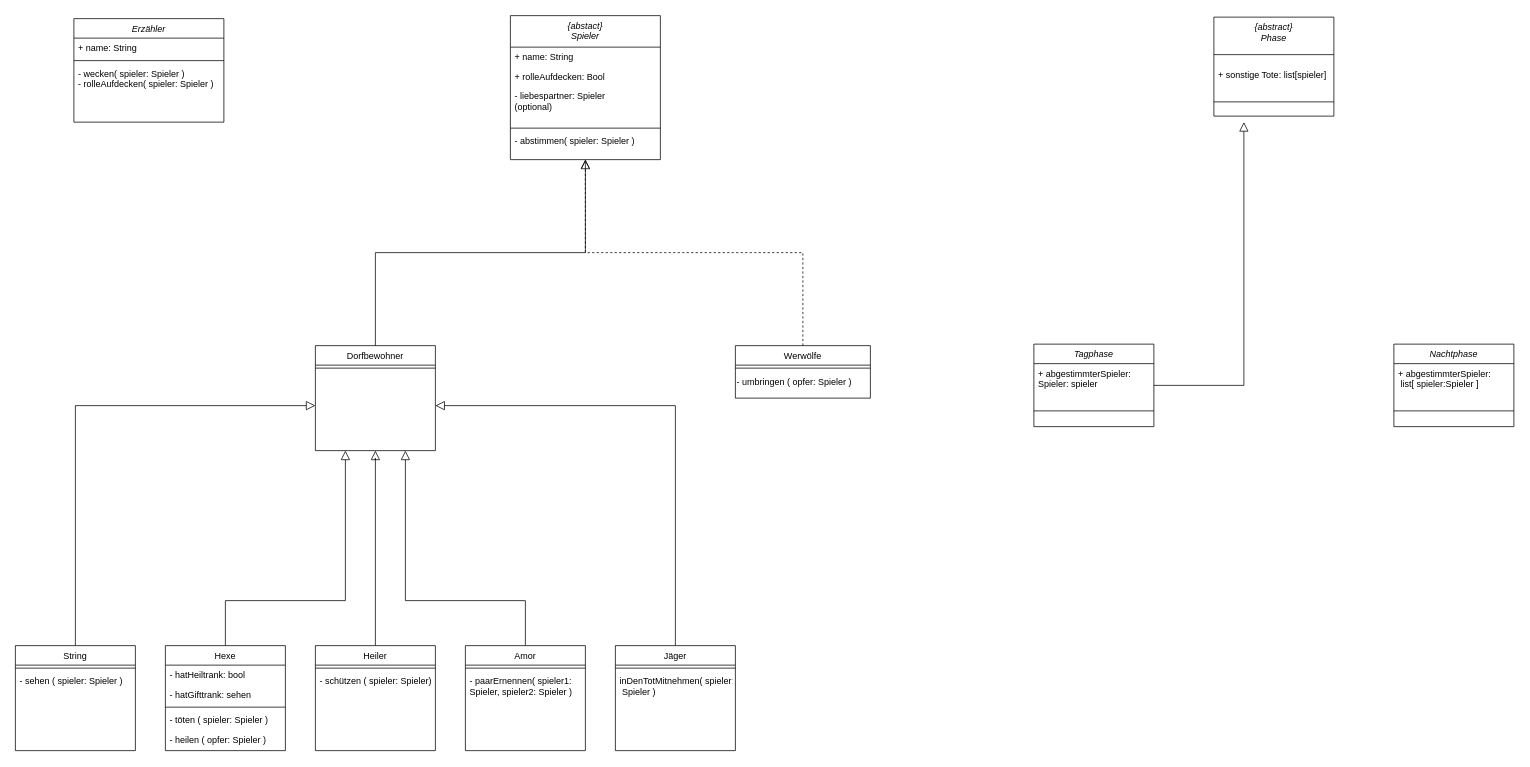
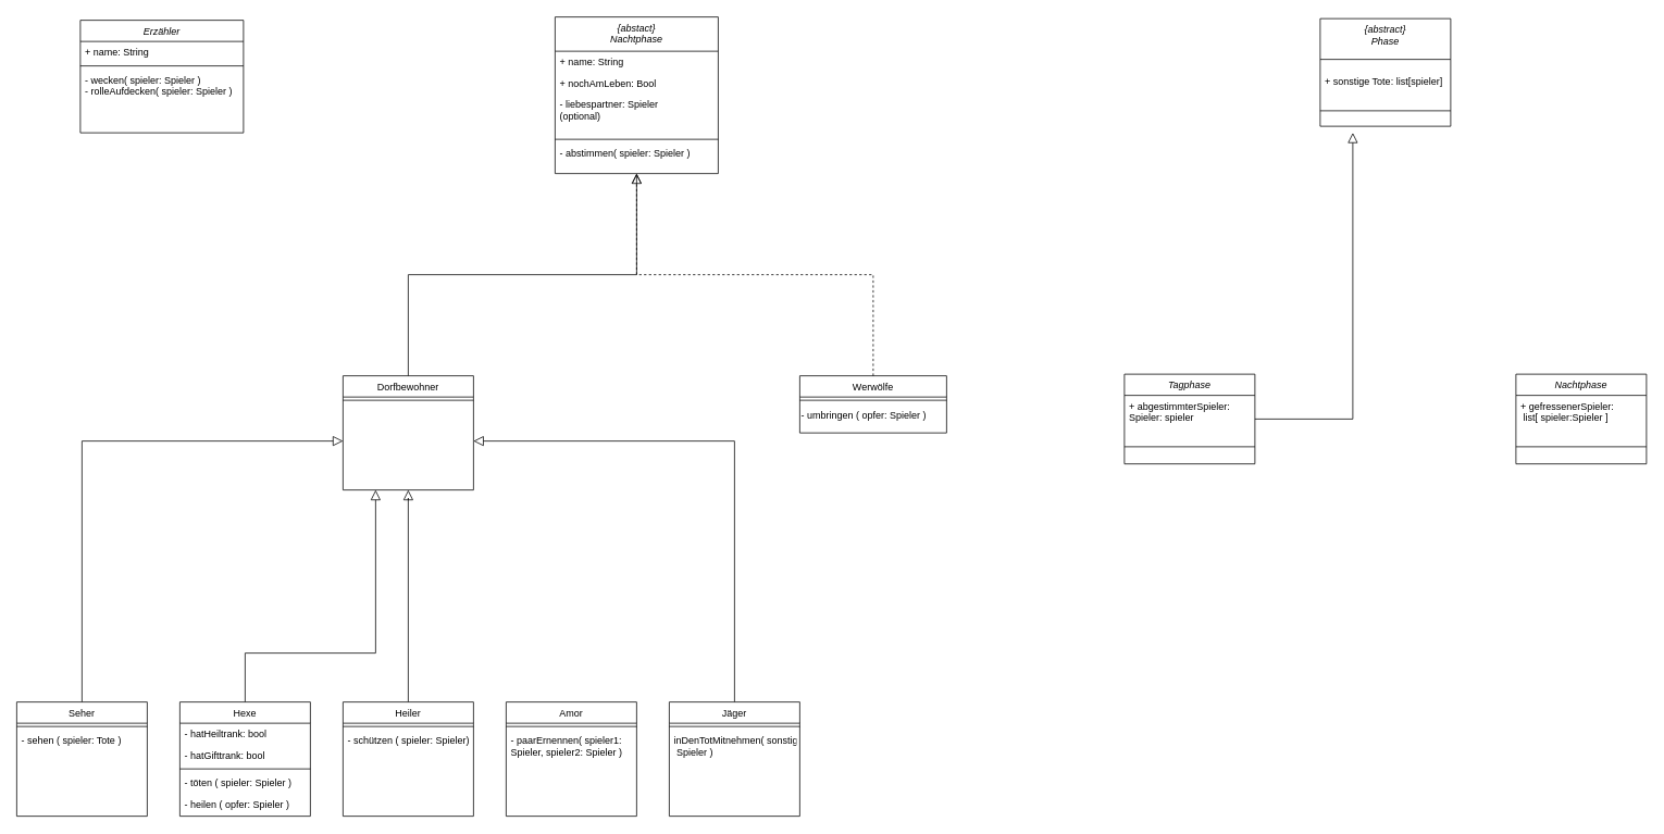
  <mxCell id="0" />
  <mxCell id="1" parent="0" />
- <mxCell id="2" value="{abstact}&#10;Spieler&#10;" style="swimlane;fontStyle=2;align=center;verticalAlign=top;childLayout=stackLayout;horizontal=1;startSize=42;horizontalStack=0;resizeParent=1;resizeLast=0;collapsible=1;marginBottom=0;rounded=0;shadow=0;strokeWidth=1;" parent="1" vertex="1"><mxGeometry x="680" y="20" width="200" height="192" as="geometry"><mxRectangle x="380" y="78" width="160" height="26" as="alternateBounds" /></mxGeometry></mxCell>
+ <mxCell id="2" value="{abstact}&#10;Nachtphase&#10;" style="swimlane;fontStyle=2;align=center;verticalAlign=top;childLayout=stackLayout;horizontal=1;startSize=42;horizontalStack=0;resizeParent=1;resizeLast=0;collapsible=1;marginBottom=0;rounded=0;shadow=0;strokeWidth=1;" parent="1" vertex="1"><mxGeometry x="680" y="20" width="200" height="192" as="geometry"><mxRectangle x="380" y="78" width="160" height="26" as="alternateBounds" /></mxGeometry></mxCell>
  <mxCell id="3" value="+ name: String" style="text;align=left;verticalAlign=top;spacingLeft=4;spacingRight=4;overflow=hidden;rotatable=0;points=[[0,0.5],[1,0.5]];portConstraint=eastwest;" parent="2" vertex="1"><mxGeometry y="42" width="200" height="26" as="geometry" /></mxCell>
- <mxCell id="4" value="+ rolleAufdecken: Bool" style="text;align=left;verticalAlign=top;spacingLeft=4;spacingRight=4;overflow=hidden;rotatable=0;points=[[0,0.5],[1,0.5]];portConstraint=eastwest;rounded=0;shadow=0;html=0;" parent="2" vertex="1"><mxGeometry y="68" width="200" height="26" as="geometry" /></mxCell>
+ <mxCell id="4" value="+ nochAmLeben: Bool" style="text;align=left;verticalAlign=top;spacingLeft=4;spacingRight=4;overflow=hidden;rotatable=0;points=[[0,0.5],[1,0.5]];portConstraint=eastwest;rounded=0;shadow=0;html=0;" parent="2" vertex="1"><mxGeometry y="68" width="200" height="26" as="geometry" /></mxCell>
  <mxCell id="5" value="- liebespartner: Spieler &#10;(optional) &#10;" style="text;align=left;verticalAlign=top;spacingLeft=4;spacingRight=4;overflow=hidden;rotatable=0;points=[[0,0.5],[1,0.5]];portConstraint=eastwest;rounded=0;shadow=0;html=0;" parent="2" vertex="1"><mxGeometry y="94" width="200" height="52" as="geometry" /></mxCell>
  <mxCell id="6" value="" style="line;html=1;strokeWidth=1;align=left;verticalAlign=middle;spacingTop=-1;spacingLeft=3;spacingRight=3;rotatable=0;labelPosition=right;points=[];portConstraint=eastwest;" parent="2" vertex="1"><mxGeometry y="146" width="200" height="8" as="geometry" /></mxCell>
  <mxCell id="7" value="- abstimmen( spieler: Spieler )&#10;&#10;&#10;" style="text;align=left;verticalAlign=top;spacingLeft=4;spacingRight=4;overflow=hidden;rotatable=0;points=[[0,0.5],[1,0.5]];portConstraint=eastwest;" parent="2" vertex="1"><mxGeometry y="154" width="200" height="38" as="geometry" /></mxCell>
  <mxCell id="8" value="Dorfbewohner" style="swimlane;fontStyle=0;align=center;verticalAlign=top;childLayout=stackLayout;horizontal=1;startSize=26;horizontalStack=0;resizeParent=1;resizeLast=0;collapsible=1;marginBottom=0;rounded=0;shadow=0;strokeWidth=1;" parent="1" vertex="1"><mxGeometry x="420" y="460" width="160" height="140" as="geometry"><mxRectangle x="130" y="380" width="160" height="26" as="alternateBounds" /></mxGeometry></mxCell>
  <mxCell id="9" value="" style="line;html=1;strokeWidth=1;align=left;verticalAlign=middle;spacingTop=-1;spacingLeft=3;spacingRight=3;rotatable=0;labelPosition=right;points=[];portConstraint=eastwest;" parent="8" vertex="1"><mxGeometry y="26" width="160" height="8" as="geometry" /></mxCell>
  <mxCell id="10" value="" style="endArrow=open;endSize=10;endFill=0;shadow=0;strokeWidth=1;rounded=0;curved=0;edgeStyle=elbowEdgeStyle;elbow=vertical;" parent="1" source="8" target="2" edge="1"><mxGeometry width="160" relative="1" as="geometry"><mxPoint x="500" y="145" as="sourcePoint" /><mxPoint x="500" y="145" as="targetPoint" /></mxGeometry></mxCell>
  <mxCell id="11" value="Werwölfe" style="swimlane;fontStyle=0;align=center;verticalAlign=top;childLayout=stackLayout;horizontal=1;startSize=26;horizontalStack=0;resizeParent=1;resizeLast=0;collapsible=1;marginBottom=0;rounded=0;shadow=0;strokeWidth=1;" parent="1" vertex="1"><mxGeometry x="980" y="460" width="180" height="70" as="geometry"><mxRectangle x="340" y="380" width="170" height="26" as="alternateBounds" /></mxGeometry></mxCell>
  <mxCell id="12" value="" style="line;html=1;strokeWidth=1;align=left;verticalAlign=middle;spacingTop=-1;spacingLeft=3;spacingRight=3;rotatable=0;labelPosition=right;points=[];portConstraint=eastwest;" parent="11" vertex="1"><mxGeometry y="26" width="180" height="8" as="geometry" /></mxCell>
  <mxCell id="13" value="- umbringen ( opfer: Spieler )" style="text;html=1;align=left;verticalAlign=middle;resizable=0;points=[];autosize=1;strokeColor=none;fillColor=none;" vertex="1" parent="11"><mxGeometry y="34" width="180" height="30" as="geometry" /></mxCell>
  <mxCell id="14" value="" style="endArrow=block;endSize=10;endFill=0;shadow=0;strokeWidth=1;rounded=0;curved=0;edgeStyle=elbowEdgeStyle;elbow=vertical;dashed=1;" parent="1" source="11" target="2" edge="1"><mxGeometry width="160" relative="1" as="geometry"><mxPoint x="510" y="315" as="sourcePoint" /><mxPoint x="610" y="213" as="targetPoint" /></mxGeometry></mxCell>
  <mxCell id="15" style="edgeStyle=orthogonalEdgeStyle;rounded=0;orthogonalLoop=1;jettySize=auto;html=1;endArrow=block;endSize=10;endFill=0;shadow=0;strokeWidth=1;startArrow=none;exitX=0.5;exitY=0;exitDx=0;exitDy=0;" edge="1" parent="1" source="16"><mxGeometry relative="1" as="geometry"><mxPoint x="420" y="540" as="targetPoint" /><Array as="points"><mxPoint x="100" y="540" /></Array></mxGeometry></mxCell>
- <mxCell id="16" value="String" style="swimlane;fontStyle=0;align=center;verticalAlign=top;childLayout=stackLayout;horizontal=1;startSize=26;horizontalStack=0;resizeParent=1;resizeLast=0;collapsible=1;marginBottom=0;rounded=0;shadow=0;strokeWidth=1;" vertex="1" parent="1"><mxGeometry x="20" y="860" width="160" height="140" as="geometry"><mxRectangle x="-50" y="750" width="160" height="26" as="alternateBounds" /></mxGeometry></mxCell>
+ <mxCell id="16" value="Seher" style="swimlane;fontStyle=0;align=center;verticalAlign=top;childLayout=stackLayout;horizontal=1;startSize=26;horizontalStack=0;resizeParent=1;resizeLast=0;collapsible=1;marginBottom=0;rounded=0;shadow=0;strokeWidth=1;" vertex="1" parent="1"><mxGeometry x="20" y="860" width="160" height="140" as="geometry"><mxRectangle x="-50" y="750" width="160" height="26" as="alternateBounds" /></mxGeometry></mxCell>
  <mxCell id="17" value="" style="line;html=1;strokeWidth=1;align=left;verticalAlign=middle;spacingTop=-1;spacingLeft=3;spacingRight=3;rotatable=0;labelPosition=right;points=[];portConstraint=eastwest;" vertex="1" parent="16"><mxGeometry y="26" width="160" height="8" as="geometry" /></mxCell>
- <mxCell id="18" value="- sehen ( spieler: Spieler )" style="text;align=left;verticalAlign=top;spacingLeft=4;spacingRight=4;overflow=hidden;rotatable=0;points=[[0,0.5],[1,0.5]];portConstraint=eastwest;fontStyle=0" vertex="1" parent="16"><mxGeometry y="34" width="160" height="26" as="geometry" /></mxCell>
+ <mxCell id="18" value="- sehen ( spieler: Tote )" style="text;align=left;verticalAlign=top;spacingLeft=4;spacingRight=4;overflow=hidden;rotatable=0;points=[[0,0.5],[1,0.5]];portConstraint=eastwest;fontStyle=0" vertex="1" parent="16"><mxGeometry y="34" width="160" height="26" as="geometry" /></mxCell>
  <mxCell id="19" style="edgeStyle=orthogonalEdgeStyle;rounded=0;orthogonalLoop=1;jettySize=auto;html=1;endArrow=block;endSize=10;endFill=0;shadow=0;strokeWidth=1;exitX=0.5;exitY=0;exitDx=0;exitDy=0;" edge="1" parent="1" source="20"><mxGeometry relative="1" as="geometry"><mxPoint x="500" y="600" as="targetPoint" /><Array as="points"><mxPoint x="500" y="610" /><mxPoint x="500" y="610" /></Array></mxGeometry></mxCell>
  <mxCell id="20" value="Heiler" style="swimlane;fontStyle=0;align=center;verticalAlign=top;childLayout=stackLayout;horizontal=1;startSize=26;horizontalStack=0;resizeParent=1;resizeLast=0;collapsible=1;marginBottom=0;rounded=0;shadow=0;strokeWidth=1;" vertex="1" parent="1"><mxGeometry x="420" y="860" width="160" height="140" as="geometry"><mxRectangle x="130" y="380" width="160" height="26" as="alternateBounds" /></mxGeometry></mxCell>
  <mxCell id="21" value="" style="line;html=1;strokeWidth=1;align=left;verticalAlign=middle;spacingTop=-1;spacingLeft=3;spacingRight=3;rotatable=0;labelPosition=right;points=[];portConstraint=eastwest;" vertex="1" parent="20"><mxGeometry y="26" width="160" height="8" as="geometry" /></mxCell>
  <mxCell id="22" value="- schützen ( spieler: Spieler)" style="text;align=left;verticalAlign=top;spacingLeft=4;spacingRight=4;overflow=hidden;rotatable=0;points=[[0,0.5],[1,0.5]];portConstraint=eastwest;fontStyle=0" vertex="1" parent="20"><mxGeometry y="34" width="160" height="26" as="geometry" /></mxCell>
- <mxCell id="23" style="edgeStyle=orthogonalEdgeStyle;rounded=0;orthogonalLoop=1;jettySize=auto;html=1;endArrow=block;endSize=10;endFill=0;shadow=0;strokeWidth=1;entryX=0.75;entryY=1;entryDx=0;entryDy=0;" edge="1" parent="1" source="24" target="8"><mxGeometry relative="1" as="geometry"><mxPoint x="540" y="610" as="targetPoint" /><Array as="points"><mxPoint x="700" y="800" /><mxPoint x="540" y="800" /></Array></mxGeometry></mxCell>
  <mxCell id="24" value="Amor" style="swimlane;fontStyle=0;align=center;verticalAlign=top;childLayout=stackLayout;horizontal=1;startSize=26;horizontalStack=0;resizeParent=1;resizeLast=0;collapsible=1;marginBottom=0;rounded=0;shadow=0;strokeWidth=1;" vertex="1" parent="1"><mxGeometry x="620" y="860" width="160" height="140" as="geometry"><mxRectangle x="130" y="380" width="160" height="26" as="alternateBounds" /></mxGeometry></mxCell>
  <mxCell id="25" value="" style="line;html=1;strokeWidth=1;align=left;verticalAlign=middle;spacingTop=-1;spacingLeft=3;spacingRight=3;rotatable=0;labelPosition=right;points=[];portConstraint=eastwest;" vertex="1" parent="24"><mxGeometry y="26" width="160" height="8" as="geometry" /></mxCell>
  <mxCell id="26" value="- paarErnennen( spieler1:&#10;Spieler, spieler2: Spieler ) " style="text;align=left;verticalAlign=top;spacingLeft=4;spacingRight=4;overflow=hidden;rotatable=0;points=[[0,0.5],[1,0.5]];portConstraint=eastwest;fontStyle=0" vertex="1" parent="24"><mxGeometry y="34" width="160" height="44" as="geometry" /></mxCell>
  <mxCell id="27" style="edgeStyle=orthogonalEdgeStyle;rounded=0;orthogonalLoop=1;jettySize=auto;html=1;endArrow=block;endSize=10;endFill=0;shadow=0;strokeWidth=1;exitX=0.5;exitY=0;exitDx=0;exitDy=0;" edge="1" parent="1" source="28"><mxGeometry relative="1" as="geometry"><mxPoint x="580" y="540" as="targetPoint" /><Array as="points"><mxPoint x="900" y="540" /><mxPoint x="580" y="540" /></Array></mxGeometry></mxCell>
  <mxCell id="28" value="Jäger" style="swimlane;fontStyle=0;align=center;verticalAlign=top;childLayout=stackLayout;horizontal=1;startSize=26;horizontalStack=0;resizeParent=1;resizeLast=0;collapsible=1;marginBottom=0;rounded=0;shadow=0;strokeWidth=1;" vertex="1" parent="1"><mxGeometry x="820" y="860" width="160" height="140" as="geometry"><mxRectangle x="130" y="380" width="160" height="26" as="alternateBounds" /></mxGeometry></mxCell>
  <mxCell id="29" value="" style="line;html=1;strokeWidth=1;align=left;verticalAlign=middle;spacingTop=-1;spacingLeft=3;spacingRight=3;rotatable=0;labelPosition=right;points=[];portConstraint=eastwest;" vertex="1" parent="28"><mxGeometry y="26" width="160" height="8" as="geometry" /></mxCell>
- <mxCell id="30" value="inDenTotMitnehmen( spieler:&#10; Spieler )" style="text;align=left;verticalAlign=top;spacingLeft=4;spacingRight=4;overflow=hidden;rotatable=0;points=[[0,0.5],[1,0.5]];portConstraint=eastwest;fontStyle=0" vertex="1" parent="28"><mxGeometry y="34" width="160" height="46" as="geometry" /></mxCell>
+ <mxCell id="30" value="inDenTotMitnehmen( sonstige:&#10; Spieler )" style="text;align=left;verticalAlign=top;spacingLeft=4;spacingRight=4;overflow=hidden;rotatable=0;points=[[0,0.5],[1,0.5]];portConstraint=eastwest;fontStyle=0" vertex="1" parent="28"><mxGeometry y="34" width="160" height="46" as="geometry" /></mxCell>
  <mxCell id="31" style="edgeStyle=orthogonalEdgeStyle;rounded=0;orthogonalLoop=1;jettySize=auto;html=1;endArrow=block;endSize=10;endFill=0;shadow=0;strokeWidth=1;exitX=0.5;exitY=0;exitDx=0;exitDy=0;" edge="1" parent="1" source="43"><mxGeometry relative="1" as="geometry"><mxPoint x="460" y="600" as="targetPoint" /><Array as="points"><mxPoint x="300" y="800" /><mxPoint x="460" y="800" /></Array></mxGeometry></mxCell>
  <mxCell id="32" value="Erzähler" style="swimlane;fontStyle=2;align=center;verticalAlign=top;childLayout=stackLayout;horizontal=1;startSize=26;horizontalStack=0;resizeParent=1;resizeLast=0;collapsible=1;marginBottom=0;rounded=0;shadow=0;strokeWidth=1;" vertex="1" parent="1"><mxGeometry x="98" y="24" width="200" height="138" as="geometry"><mxRectangle x="230" y="140" width="160" height="26" as="alternateBounds" /></mxGeometry></mxCell>
  <mxCell id="33" value="+ name: String" style="text;align=left;verticalAlign=top;spacingLeft=4;spacingRight=4;overflow=hidden;rotatable=0;points=[[0,0.5],[1,0.5]];portConstraint=eastwest;" vertex="1" parent="32"><mxGeometry y="26" width="200" height="26" as="geometry" /></mxCell>
  <mxCell id="34" value="" style="line;html=1;strokeWidth=1;align=left;verticalAlign=middle;spacingTop=-1;spacingLeft=3;spacingRight=3;rotatable=0;labelPosition=right;points=[];portConstraint=eastwest;" vertex="1" parent="32"><mxGeometry y="52" width="200" height="8" as="geometry" /></mxCell>
  <mxCell id="35" value="- wecken( spieler: Spieler )&#10;- rolleAufdecken( spieler: Spieler ) " style="text;align=left;verticalAlign=top;spacingLeft=4;spacingRight=4;overflow=hidden;rotatable=0;points=[[0,0.5],[1,0.5]];portConstraint=eastwest;" vertex="1" parent="32"><mxGeometry y="60" width="200" height="50" as="geometry" /></mxCell>
  <mxCell id="36" style="edgeStyle=orthogonalEdgeStyle;rounded=0;orthogonalLoop=1;jettySize=auto;html=1;endArrow=block;endSize=10;endFill=0;shadow=0;strokeWidth=1;" edge="1" parent="1" source="37"><mxGeometry relative="1" as="geometry"><mxPoint x="1658" y="162" as="targetPoint" /><Array as="points"><mxPoint x="1658" y="513" /><mxPoint x="1658" y="162" /></Array></mxGeometry></mxCell>
  <mxCell id="37" value="Tagphase" style="swimlane;fontStyle=2;align=center;verticalAlign=top;childLayout=stackLayout;horizontal=1;startSize=26;horizontalStack=0;resizeParent=1;resizeLast=0;collapsible=1;marginBottom=0;rounded=0;shadow=0;strokeWidth=1;" vertex="1" parent="1"><mxGeometry x="1378" y="458" width="160" height="110" as="geometry"><mxRectangle x="230" y="140" width="160" height="26" as="alternateBounds" /></mxGeometry></mxCell>
  <mxCell id="38" value="+ abgestimmterSpieler: &#10;Spieler: spieler&#10;" style="text;align=left;verticalAlign=top;spacingLeft=4;spacingRight=4;overflow=hidden;rotatable=0;points=[[0,0.5],[1,0.5]];portConstraint=eastwest;" vertex="1" parent="37"><mxGeometry y="26" width="160" height="44" as="geometry" /></mxCell>
  <mxCell id="39" value="" style="line;html=1;strokeWidth=1;align=left;verticalAlign=middle;spacingTop=-1;spacingLeft=3;spacingRight=3;rotatable=0;labelPosition=right;points=[];portConstraint=eastwest;" vertex="1" parent="37"><mxGeometry y="70" width="160" height="38" as="geometry" /></mxCell>
  <mxCell id="40" value="Nachtphase" style="swimlane;fontStyle=2;align=center;verticalAlign=top;childLayout=stackLayout;horizontal=1;startSize=26;horizontalStack=0;resizeParent=1;resizeLast=0;collapsible=1;marginBottom=0;rounded=0;shadow=0;strokeWidth=1;" vertex="1" parent="1"><mxGeometry x="1858" y="458" width="160" height="110" as="geometry"><mxRectangle x="230" y="140" width="160" height="26" as="alternateBounds" /></mxGeometry></mxCell>
- <mxCell id="41" value="+ abgestimmterSpieler:&#10; list[ spieler:Spieler ]&#10;" style="text;align=left;verticalAlign=top;spacingLeft=4;spacingRight=4;overflow=hidden;rotatable=0;points=[[0,0.5],[1,0.5]];portConstraint=eastwest;" vertex="1" parent="40"><mxGeometry y="26" width="160" height="44" as="geometry" /></mxCell>
+ <mxCell id="41" value="+ gefressenerSpieler:&#10; list[ spieler:Spieler ]&#10;" style="text;align=left;verticalAlign=top;spacingLeft=4;spacingRight=4;overflow=hidden;rotatable=0;points=[[0,0.5],[1,0.5]];portConstraint=eastwest;" vertex="1" parent="40"><mxGeometry y="26" width="160" height="44" as="geometry" /></mxCell>
  <mxCell id="42" value="" style="line;html=1;strokeWidth=1;align=left;verticalAlign=middle;spacingTop=-1;spacingLeft=3;spacingRight=3;rotatable=0;labelPosition=right;points=[];portConstraint=eastwest;" vertex="1" parent="40"><mxGeometry y="70" width="160" height="38" as="geometry" /></mxCell>
  <mxCell id="43" value="Hexe" style="swimlane;fontStyle=0;align=center;verticalAlign=top;childLayout=stackLayout;horizontal=1;startSize=26;horizontalStack=0;resizeParent=1;resizeLast=0;collapsible=1;marginBottom=0;rounded=0;shadow=0;strokeWidth=1;" vertex="1" parent="1"><mxGeometry x="220" y="860" width="160" height="140" as="geometry"><mxRectangle x="130" y="380" width="160" height="26" as="alternateBounds" /></mxGeometry></mxCell>
  <mxCell id="44" value="- hatHeiltrank: bool" style="text;align=left;verticalAlign=top;spacingLeft=4;spacingRight=4;overflow=hidden;rotatable=0;points=[[0,0.5],[1,0.5]];portConstraint=eastwest;" vertex="1" parent="43"><mxGeometry y="26" width="160" height="26" as="geometry" /></mxCell>
- <mxCell id="45" value="- hatGifttrank: sehen" style="text;align=left;verticalAlign=top;spacingLeft=4;spacingRight=4;overflow=hidden;rotatable=0;points=[[0,0.5],[1,0.5]];portConstraint=eastwest;rounded=0;shadow=0;html=0;" vertex="1" parent="43"><mxGeometry y="52" width="160" height="26" as="geometry" /></mxCell>
+ <mxCell id="45" value="- hatGifttrank: bool" style="text;align=left;verticalAlign=top;spacingLeft=4;spacingRight=4;overflow=hidden;rotatable=0;points=[[0,0.5],[1,0.5]];portConstraint=eastwest;rounded=0;shadow=0;html=0;" vertex="1" parent="43"><mxGeometry y="52" width="160" height="26" as="geometry" /></mxCell>
  <mxCell id="46" value="" style="line;html=1;strokeWidth=1;align=left;verticalAlign=middle;spacingTop=-1;spacingLeft=3;spacingRight=3;rotatable=0;labelPosition=right;points=[];portConstraint=eastwest;" vertex="1" parent="43"><mxGeometry y="78" width="160" height="8" as="geometry" /></mxCell>
  <mxCell id="47" value="- töten ( spieler: Spieler ) " style="text;align=left;verticalAlign=top;spacingLeft=4;spacingRight=4;overflow=hidden;rotatable=0;points=[[0,0.5],[1,0.5]];portConstraint=eastwest;fontStyle=0" vertex="1" parent="43"><mxGeometry y="86" width="160" height="26" as="geometry" /></mxCell>
  <mxCell id="48" value="- heilen ( opfer: Spieler ) " style="text;align=left;verticalAlign=top;spacingLeft=4;spacingRight=4;overflow=hidden;rotatable=0;points=[[0,0.5],[1,0.5]];portConstraint=eastwest;" vertex="1" parent="43"><mxGeometry y="112" width="160" height="28" as="geometry" /></mxCell>
  <mxCell id="49" value="{abstract}&#10;Phase " style="swimlane;fontStyle=2;align=center;verticalAlign=top;childLayout=stackLayout;horizontal=1;startSize=50;horizontalStack=0;resizeParent=1;resizeLast=0;collapsible=1;marginBottom=0;rounded=0;shadow=0;strokeWidth=1;" vertex="1" parent="1"><mxGeometry x="1618" y="22" width="160" height="132" as="geometry"><mxRectangle x="230" y="140" width="160" height="26" as="alternateBounds" /></mxGeometry></mxCell>
  <mxCell id="50" value="&#10;+ sonstige Tote: list[spieler] " style="text;align=left;verticalAlign=top;spacingLeft=4;spacingRight=4;overflow=hidden;rotatable=0;points=[[0,0.5],[1,0.5]];portConstraint=eastwest;" vertex="1" parent="49"><mxGeometry y="50" width="160" height="44" as="geometry" /></mxCell>
  <mxCell id="51" value="" style="line;html=1;strokeWidth=1;align=left;verticalAlign=middle;spacingTop=-1;spacingLeft=3;spacingRight=3;rotatable=0;labelPosition=right;points=[];portConstraint=eastwest;" vertex="1" parent="49"><mxGeometry y="94" width="160" height="38" as="geometry" /></mxCell>
